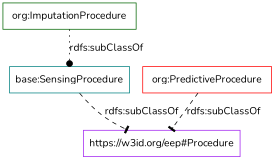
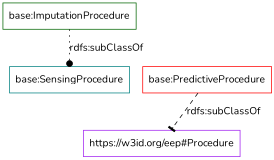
  digraph {
    fontname=Nunito
    rankdir=TB
    node [fontname=Nunito shape=rectangle]
    edge [arrowhead=tee fontname=Nunito style=dashed]
    "https://w3id.org/eep#Procedure" [color=purple]
    "base:SensingProcedure" [color=teal]
-   "base:PredictiveProcedure" [color=red label="org:PredictiveProcedure"]
-   "base:ImputationProcedure" [color=darkgreen label="org:ImputationProcedure"]
-   "base:SensingProcedure" -> "https://w3id.org/eep#Procedure" [label="rdfs:subClassOf"]
+   "base:PredictiveProcedure" [color=red]
+   "base:ImputationProcedure" [color=darkgreen]
    "base:PredictiveProcedure" -> "https://w3id.org/eep#Procedure" [label="rdfs:subClassOf"]
    "base:ImputationProcedure" -> "base:SensingProcedure" [arrowhead=dot label="rdfs:subClassOf" style=dotted]
  }
